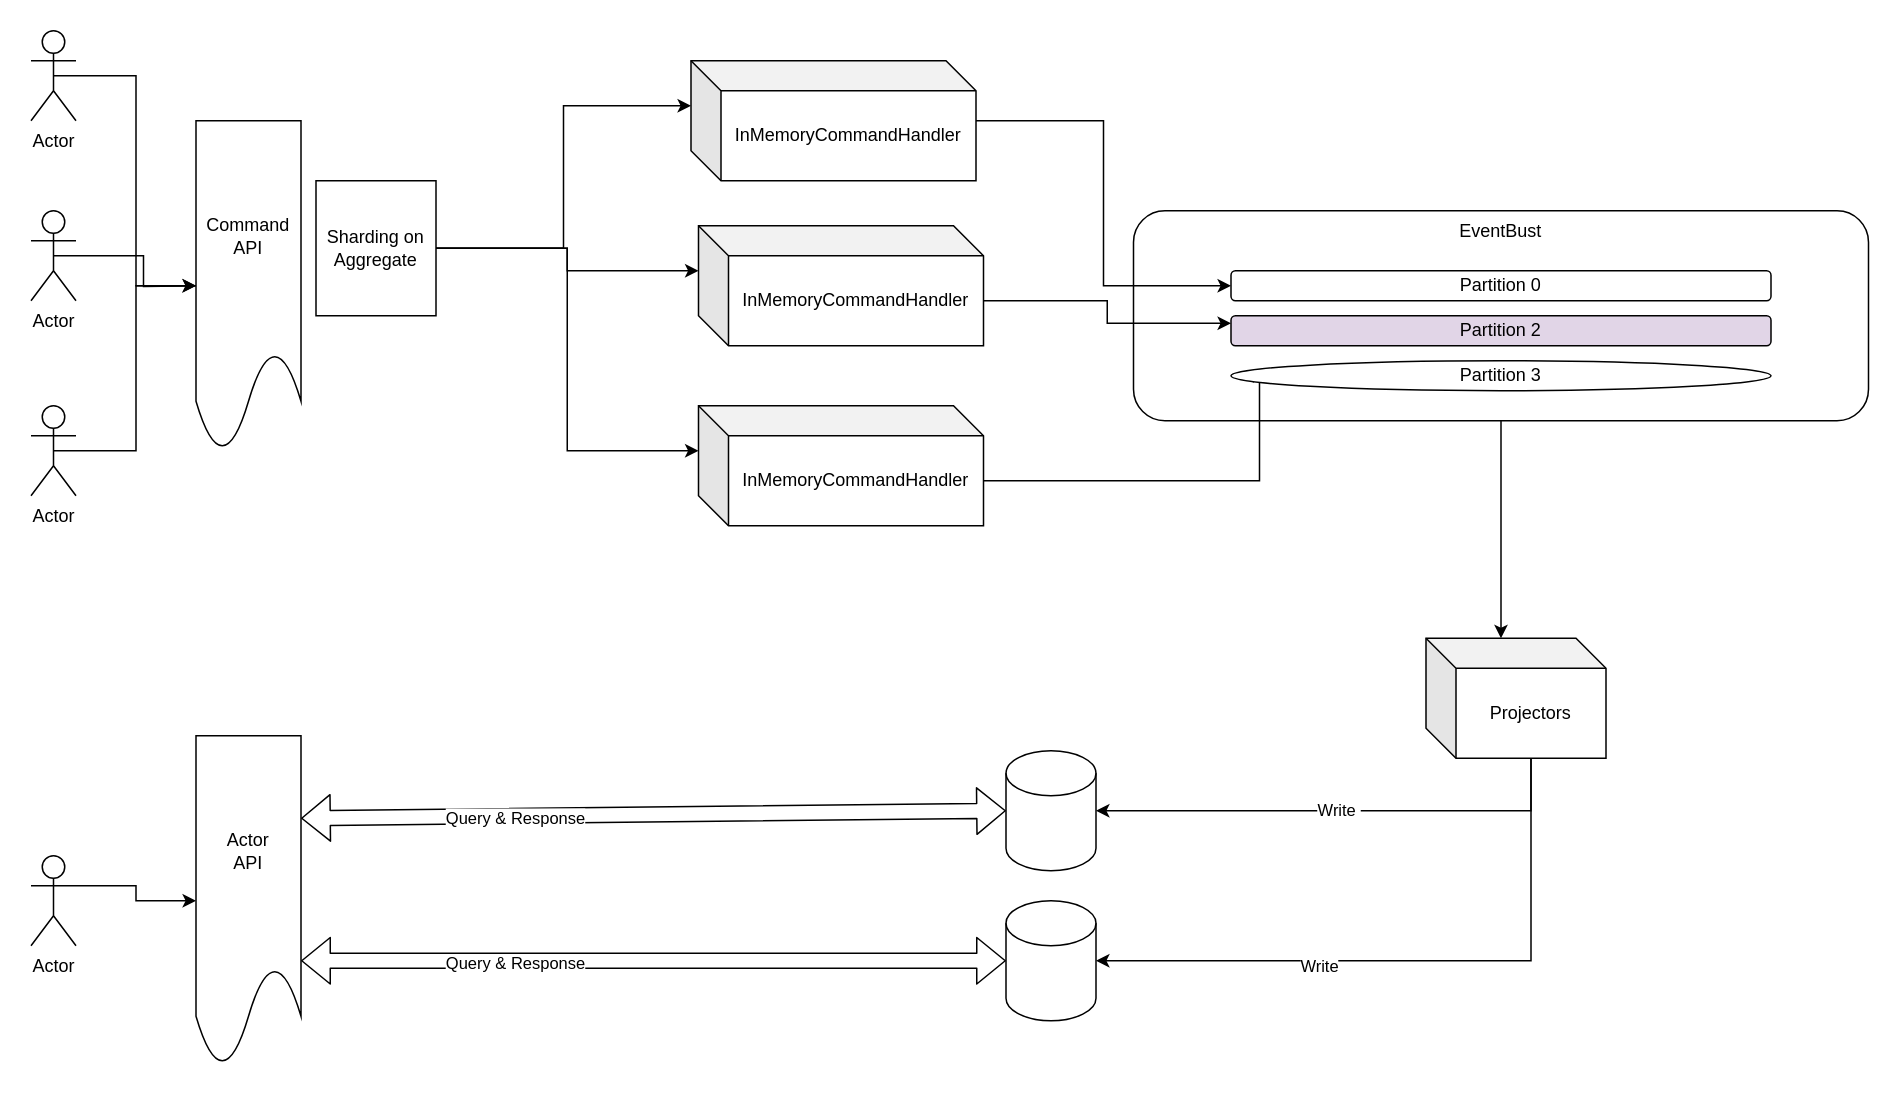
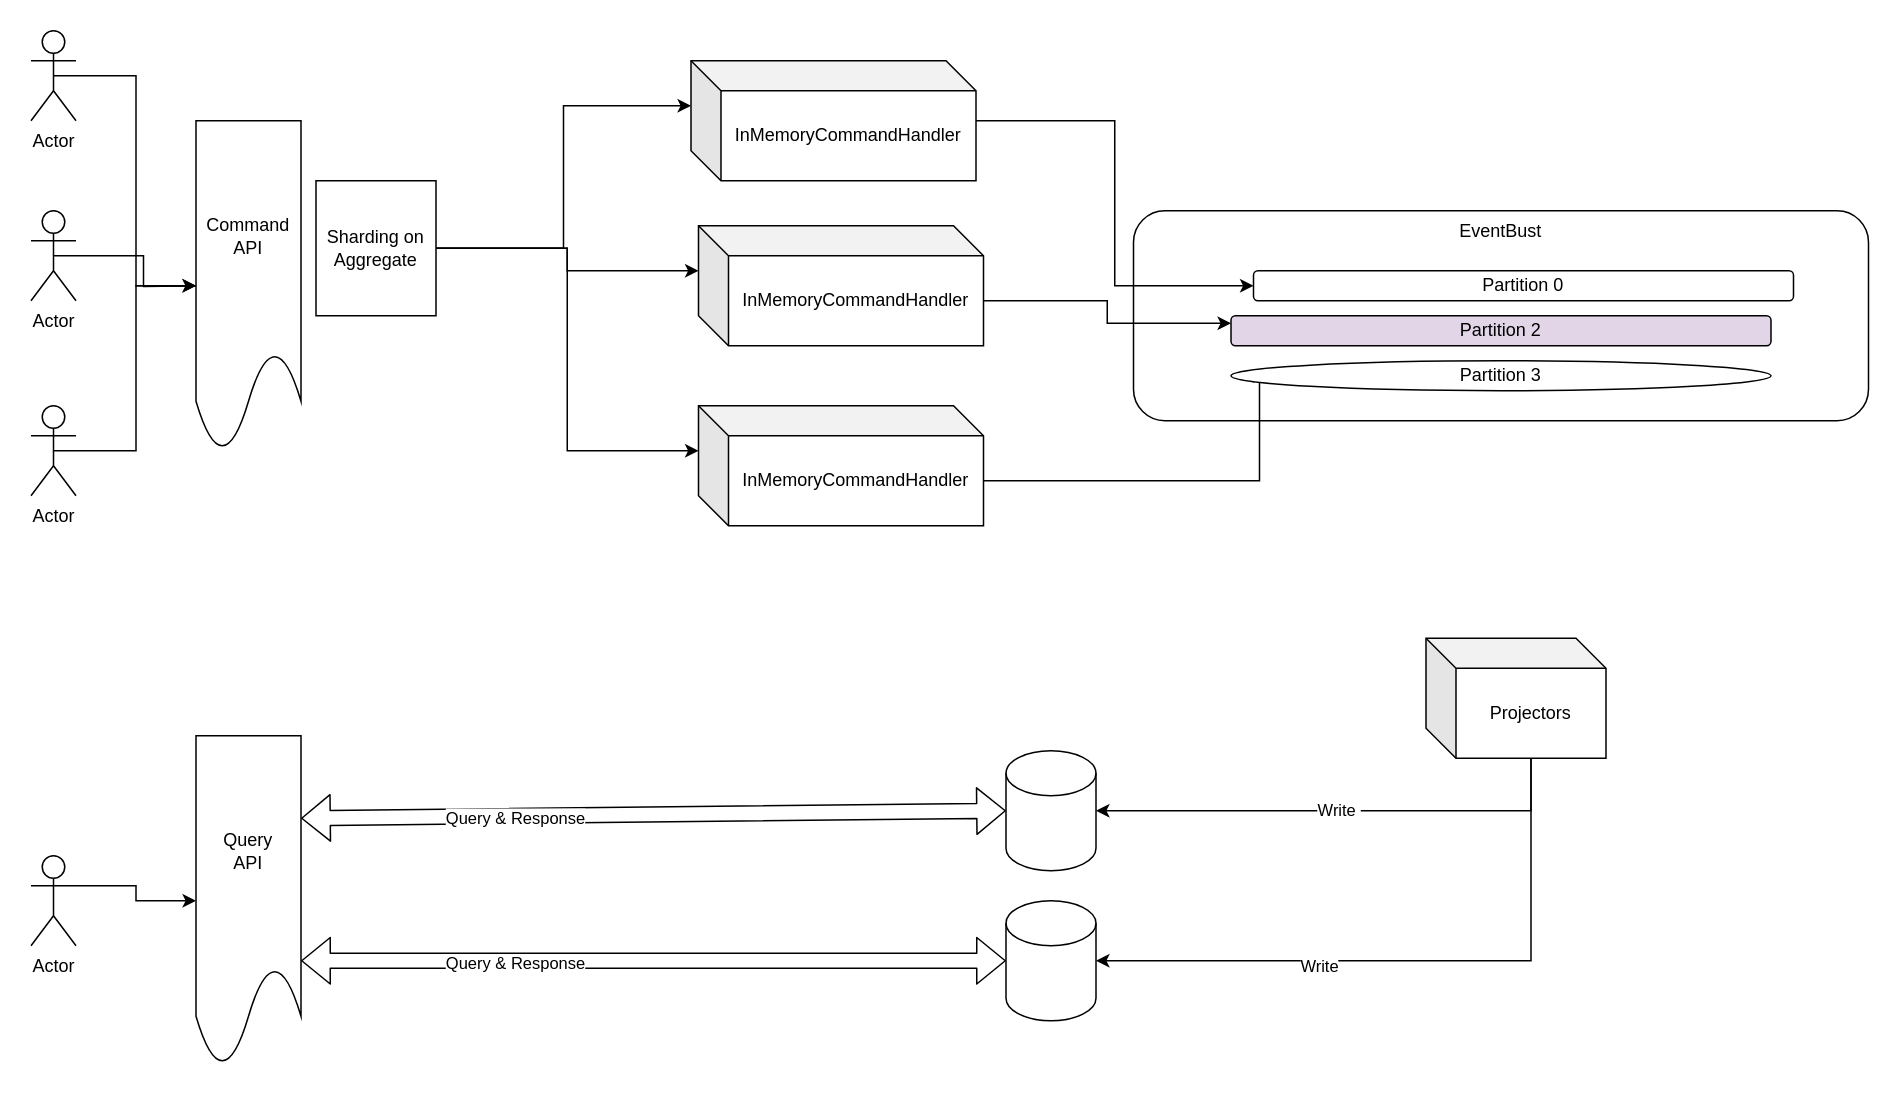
  <mxCell id="0" />
  <mxCell id="1" parent="0" />
- <mxCell id="2" style="edgeStyle=none;rounded=0;orthogonalLoop=1;jettySize=auto;html=1;exitX=0.5;exitY=1;exitDx=0;exitDy=0;entryX=0;entryY=0;entryDx=50;entryDy=0;entryPerimeter=0;" edge="1" parent="1" source="3" target="27"><mxGeometry relative="1" as="geometry" /></mxCell>
  <mxCell id="3" value="&lt;span style=&quot;text-align: left&quot;&gt;EventBust&lt;/span&gt;" style="rounded=1;whiteSpace=wrap;html=1;align=center;verticalAlign=top;" parent="1" vertex="1"><mxGeometry x="755" y="140" width="490" height="140" as="geometry" /></mxCell>
  <mxCell id="4" value="" style="shape=cylinder3;whiteSpace=wrap;html=1;boundedLbl=1;backgroundOutline=1;size=15;" vertex="1" parent="1"><mxGeometry x="670" y="500" width="60" height="80" as="geometry" /></mxCell>
  <mxCell id="5" style="edgeStyle=orthogonalEdgeStyle;rounded=0;orthogonalLoop=1;jettySize=auto;html=1;entryX=0;entryY=0.5;entryDx=0;entryDy=0;" edge="1" parent="1" source="6" target="21"><mxGeometry relative="1" as="geometry" /></mxCell>
  <mxCell id="6" value="InMemoryCommandHandler" style="shape=cube;whiteSpace=wrap;html=1;boundedLbl=1;backgroundOutline=1;darkOpacity=0.05;darkOpacity2=0.1;" vertex="1" parent="1"><mxGeometry x="460" y="40" width="190" height="80" as="geometry" /></mxCell>
  <mxCell id="7" style="edgeStyle=orthogonalEdgeStyle;rounded=0;orthogonalLoop=1;jettySize=auto;html=1;exitX=0;exitY=0;exitDx=190;exitDy=50;exitPerimeter=0;entryX=0;entryY=0.25;entryDx=0;entryDy=0;" edge="1" parent="1" source="8" target="22"><mxGeometry relative="1" as="geometry" /></mxCell>
  <mxCell id="8" value="InMemoryCommandHandler" style="shape=cube;whiteSpace=wrap;html=1;boundedLbl=1;backgroundOutline=1;darkOpacity=0.05;darkOpacity2=0.1;" vertex="1" parent="1"><mxGeometry x="465" y="150" width="190" height="80" as="geometry" /></mxCell>
  <mxCell id="9" style="edgeStyle=orthogonalEdgeStyle;rounded=0;orthogonalLoop=1;jettySize=auto;html=1;exitX=0.5;exitY=0.5;exitDx=0;exitDy=0;exitPerimeter=0;entryX=0;entryY=0.5;entryDx=0;entryDy=0;" edge="1" parent="1" source="10" target="32"><mxGeometry relative="1" as="geometry" /></mxCell>
  <mxCell id="10" value="Actor" style="shape=umlActor;verticalLabelPosition=bottom;verticalAlign=top;html=1;outlineConnect=0;" vertex="1" parent="1"><mxGeometry x="20" y="20" width="30" height="60" as="geometry" /></mxCell>
  <mxCell id="11" style="edgeStyle=orthogonalEdgeStyle;rounded=0;orthogonalLoop=1;jettySize=auto;html=1;exitX=0;exitY=0;exitDx=190;exitDy=50;exitPerimeter=0;entryX=0;entryY=0.25;entryDx=0;entryDy=0;" edge="1" parent="1" source="12" target="23"><mxGeometry relative="1" as="geometry" /></mxCell>
  <mxCell id="12" value="InMemoryCommandHandler" style="shape=cube;whiteSpace=wrap;html=1;boundedLbl=1;backgroundOutline=1;darkOpacity=0.05;darkOpacity2=0.1;" vertex="1" parent="1"><mxGeometry x="465" y="270" width="190" height="80" as="geometry" /></mxCell>
  <mxCell id="13" style="edgeStyle=orthogonalEdgeStyle;rounded=0;orthogonalLoop=1;jettySize=auto;html=1;exitX=0.5;exitY=0.5;exitDx=0;exitDy=0;exitPerimeter=0;" edge="1" parent="1" source="14"><mxGeometry relative="1" as="geometry"><mxPoint x="140" y="190" as="targetPoint" /></mxGeometry></mxCell>
  <mxCell id="14" value="Actor" style="shape=umlActor;verticalLabelPosition=bottom;verticalAlign=top;html=1;outlineConnect=0;" vertex="1" parent="1"><mxGeometry x="20" y="140" width="30" height="60" as="geometry" /></mxCell>
  <mxCell id="15" style="edgeStyle=orthogonalEdgeStyle;rounded=0;orthogonalLoop=1;jettySize=auto;html=1;exitX=0.5;exitY=0.5;exitDx=0;exitDy=0;exitPerimeter=0;entryX=0;entryY=0.5;entryDx=0;entryDy=0;" edge="1" parent="1" source="16" target="32"><mxGeometry relative="1" as="geometry" /></mxCell>
  <mxCell id="16" value="Actor" style="shape=umlActor;verticalLabelPosition=bottom;verticalAlign=top;html=1;outlineConnect=0;" vertex="1" parent="1"><mxGeometry x="20" y="270" width="30" height="60" as="geometry" /></mxCell>
  <mxCell id="17" style="edgeStyle=orthogonalEdgeStyle;rounded=0;orthogonalLoop=1;jettySize=auto;html=1;exitX=1;exitY=0.5;exitDx=0;exitDy=0;entryX=0;entryY=0;entryDx=0;entryDy=30;entryPerimeter=0;" edge="1" parent="1" source="20" target="6"><mxGeometry relative="1" as="geometry" /></mxCell>
  <mxCell id="18" style="edgeStyle=orthogonalEdgeStyle;rounded=0;orthogonalLoop=1;jettySize=auto;html=1;exitX=1;exitY=0.5;exitDx=0;exitDy=0;entryX=0;entryY=0;entryDx=0;entryDy=30;entryPerimeter=0;" edge="1" parent="1" source="20" target="8"><mxGeometry relative="1" as="geometry" /></mxCell>
  <mxCell id="19" style="edgeStyle=orthogonalEdgeStyle;rounded=0;orthogonalLoop=1;jettySize=auto;html=1;exitX=1;exitY=0.5;exitDx=0;exitDy=0;entryX=0;entryY=0;entryDx=0;entryDy=30;entryPerimeter=0;" edge="1" parent="1" source="20" target="12"><mxGeometry relative="1" as="geometry" /></mxCell>
  <mxCell id="20" value="Sharding on Aggregate" style="rounded=0;whiteSpace=wrap;html=1;" vertex="1" parent="1"><mxGeometry x="210" y="120" width="80" height="90" as="geometry" /></mxCell>
- <mxCell id="21" value="Partition 0" style="rounded=1;whiteSpace=wrap;html=1;" vertex="1" parent="1"><mxGeometry x="820" y="180" width="360" height="20" as="geometry" /></mxCell>
+ <mxCell id="21" value="Partition 0" style="rounded=1;whiteSpace=wrap;html=1;" vertex="1" parent="1"><mxGeometry x="835" y="180" width="360" height="20" as="geometry" /></mxCell>
  <mxCell id="22" value="Partition 2" style="rounded=1;whiteSpace=wrap;html=1;fillColor=#e1d5e7;" vertex="1" parent="1"><mxGeometry x="820" y="210" width="360" height="20" as="geometry" /></mxCell>
  <mxCell id="23" value="Partition 3" style="ellipse;whiteSpace=wrap;html=1;" vertex="1" parent="1"><mxGeometry x="820" y="240" width="360" height="20" as="geometry" /></mxCell>
  <mxCell id="24" value="Write&amp;nbsp;" style="edgeStyle=orthogonalEdgeStyle;rounded=0;orthogonalLoop=1;jettySize=auto;html=1;exitX=0;exitY=0;exitDx=70;exitDy=80;exitPerimeter=0;entryX=1;entryY=0.5;entryDx=0;entryDy=0;entryPerimeter=0;" edge="1" parent="1" source="27" target="4"><mxGeometry relative="1" as="geometry" /></mxCell>
  <mxCell id="25" style="edgeStyle=orthogonalEdgeStyle;rounded=0;orthogonalLoop=1;jettySize=auto;html=1;exitX=0;exitY=0;exitDx=70;exitDy=80;exitPerimeter=0;entryX=1;entryY=0.5;entryDx=0;entryDy=0;entryPerimeter=0;" edge="1" parent="1" source="27" target="31"><mxGeometry relative="1" as="geometry" /></mxCell>
  <mxCell id="26" value="Write" style="edgeLabel;html=1;align=center;verticalAlign=middle;resizable=0;points=[];" vertex="1" connectable="0" parent="25"><mxGeometry x="-0.087" y="-83" relative="1" as="geometry"><mxPoint x="-83" y="86" as="offset" /></mxGeometry></mxCell>
  <mxCell id="27" value="Projectors" style="shape=cube;whiteSpace=wrap;html=1;boundedLbl=1;backgroundOutline=1;darkOpacity=0.05;darkOpacity2=0.1;" vertex="1" parent="1"><mxGeometry x="950" y="425" width="120" height="80" as="geometry" /></mxCell>
  <mxCell id="28" style="edgeStyle=orthogonalEdgeStyle;rounded=0;orthogonalLoop=1;jettySize=auto;html=1;exitX=1;exitY=0.333;exitDx=0;exitDy=0;exitPerimeter=0;entryX=0;entryY=0.5;entryDx=0;entryDy=0;" edge="1" parent="1" source="29" target="30"><mxGeometry relative="1" as="geometry" /></mxCell>
  <mxCell id="29" value="Actor" style="shape=umlActor;verticalLabelPosition=bottom;verticalAlign=top;html=1;outlineConnect=0;" vertex="1" parent="1"><mxGeometry x="20" y="570" width="30" height="60" as="geometry" /></mxCell>
- <mxCell id="30" value="Actor&lt;br&gt;API" style="shape=document;whiteSpace=wrap;html=1;boundedLbl=1;" vertex="1" parent="1"><mxGeometry x="130" y="490" width="70" height="220" as="geometry" /></mxCell>
+ <mxCell id="30" value="Query&lt;br&gt;API" style="shape=document;whiteSpace=wrap;html=1;boundedLbl=1;" vertex="1" parent="1"><mxGeometry x="130" y="490" width="70" height="220" as="geometry" /></mxCell>
  <mxCell id="31" value="" style="shape=cylinder3;whiteSpace=wrap;html=1;boundedLbl=1;backgroundOutline=1;size=15;" vertex="1" parent="1"><mxGeometry x="670" y="600" width="60" height="80" as="geometry" /></mxCell>
  <mxCell id="32" value="Command&lt;br&gt;API" style="shape=document;whiteSpace=wrap;html=1;boundedLbl=1;" vertex="1" parent="1"><mxGeometry x="130" y="80" width="70" height="220" as="geometry" /></mxCell>
  <mxCell id="33" value="" style="shape=flexArrow;endArrow=classic;startArrow=classic;html=1;exitX=1;exitY=0.25;exitDx=0;exitDy=0;entryX=0;entryY=0.5;entryDx=0;entryDy=0;entryPerimeter=0;" edge="1" parent="1" source="30" target="4"><mxGeometry width="50" height="50" relative="1" as="geometry"><mxPoint x="420" y="650" as="sourcePoint" /><mxPoint x="470" y="600" as="targetPoint" /></mxGeometry></mxCell>
  <mxCell id="34" value="Query &amp;amp; Response" style="edgeLabel;html=1;align=center;verticalAlign=middle;resizable=0;points=[];" vertex="1" connectable="0" parent="33"><mxGeometry x="-0.397" y="-1" relative="1" as="geometry"><mxPoint as="offset" /></mxGeometry></mxCell>
  <mxCell id="35" value="" style="shape=flexArrow;endArrow=classic;startArrow=classic;html=1;entryX=0;entryY=0.5;entryDx=0;entryDy=0;entryPerimeter=0;" edge="1" parent="1" target="31"><mxGeometry width="50" height="50" relative="1" as="geometry"><mxPoint x="200" y="640" as="sourcePoint" /><mxPoint x="670" y="637.5" as="targetPoint" /></mxGeometry></mxCell>
  <mxCell id="36" value="Query &amp;amp; Response" style="edgeLabel;html=1;align=center;verticalAlign=middle;resizable=0;points=[];" vertex="1" connectable="0" parent="35"><mxGeometry x="-0.397" y="-1" relative="1" as="geometry"><mxPoint as="offset" /></mxGeometry></mxCell>
